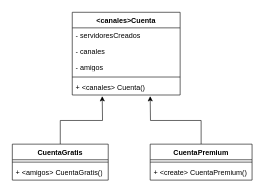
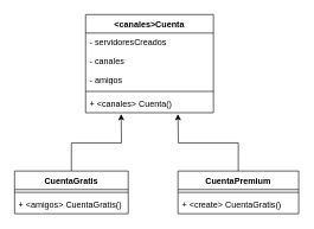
  <mxCell id="0" />
  <mxCell id="1" parent="0" />
  <mxCell id="2" value="&amp;lt;canales&amp;gt;Cuenta" style="swimlane;fontStyle=1;align=center;verticalAlign=top;childLayout=stackLayout;horizontal=1;startSize=26;horizontalStack=0;resizeParent=1;resizeParentMax=0;resizeLast=0;collapsible=1;marginBottom=0;whiteSpace=wrap;html=1;" vertex="1" parent="1"><mxGeometry x="120" y="20" width="180" height="138" as="geometry" /></mxCell>
  <mxCell id="3" value="- servidoresCreados" style="text;strokeColor=none;fillColor=none;align=left;verticalAlign=top;spacingLeft=4;spacingRight=4;overflow=hidden;rotatable=0;points=[[0,0.5],[1,0.5]];portConstraint=eastwest;whiteSpace=wrap;html=1;" vertex="1" parent="2"><mxGeometry y="26" width="180" height="26" as="geometry" /></mxCell>
  <mxCell id="4" value="- canales" style="text;strokeColor=none;fillColor=none;align=left;verticalAlign=top;spacingLeft=4;spacingRight=4;overflow=hidden;rotatable=0;points=[[0,0.5],[1,0.5]];portConstraint=eastwest;whiteSpace=wrap;html=1;" vertex="1" parent="2"><mxGeometry y="52" width="180" height="26" as="geometry" /></mxCell>
  <mxCell id="5" value="- amigos" style="text;strokeColor=none;fillColor=none;align=left;verticalAlign=top;spacingLeft=4;spacingRight=4;overflow=hidden;rotatable=0;points=[[0,0.5],[1,0.5]];portConstraint=eastwest;whiteSpace=wrap;html=1;" vertex="1" parent="2"><mxGeometry y="78" width="180" height="26" as="geometry" /></mxCell>
  <mxCell id="6" value="" style="line;strokeWidth=1;fillColor=none;align=left;verticalAlign=middle;spacingTop=-1;spacingLeft=3;spacingRight=3;rotatable=0;labelPosition=right;points=[];portConstraint=eastwest;strokeColor=inherit;" vertex="1" parent="2"><mxGeometry y="104" width="180" height="8" as="geometry" /></mxCell>
  <mxCell id="7" value="+ &amp;lt;canales&amp;gt; Cuenta()" style="text;strokeColor=none;fillColor=none;align=left;verticalAlign=top;spacingLeft=4;spacingRight=4;overflow=hidden;rotatable=0;points=[[0,0.5],[1,0.5]];portConstraint=eastwest;whiteSpace=wrap;html=1;" vertex="1" parent="2"><mxGeometry y="112" width="180" height="26" as="geometry" /></mxCell>
  <mxCell id="8" style="edgeStyle=orthogonalEdgeStyle;rounded=0;orthogonalLoop=1;jettySize=auto;html=1;" edge="1" parent="1" source="9"><mxGeometry relative="1" as="geometry"><mxPoint x="170" y="160" as="targetPoint" /></mxGeometry></mxCell>
  <mxCell id="9" value="CuentaGratis" style="swimlane;fontStyle=1;align=center;verticalAlign=top;childLayout=stackLayout;horizontal=1;startSize=26;horizontalStack=0;resizeParent=1;resizeParentMax=0;resizeLast=0;collapsible=1;marginBottom=0;whiteSpace=wrap;html=1;" vertex="1" parent="1"><mxGeometry x="20" y="240" width="160" height="60" as="geometry" /></mxCell>
  <mxCell id="10" value="" style="line;strokeWidth=1;fillColor=none;align=left;verticalAlign=middle;spacingTop=-1;spacingLeft=3;spacingRight=3;rotatable=0;labelPosition=right;points=[];portConstraint=eastwest;strokeColor=inherit;" vertex="1" parent="9"><mxGeometry y="26" width="160" height="8" as="geometry" /></mxCell>
  <mxCell id="11" value="+ &amp;lt;amigos&amp;gt; CuentaGratis()" style="text;strokeColor=none;fillColor=none;align=left;verticalAlign=top;spacingLeft=4;spacingRight=4;overflow=hidden;rotatable=0;points=[[0,0.5],[1,0.5]];portConstraint=eastwest;whiteSpace=wrap;html=1;" vertex="1" parent="9"><mxGeometry y="34" width="160" height="26" as="geometry" /></mxCell>
  <mxCell id="12" style="edgeStyle=orthogonalEdgeStyle;rounded=0;orthogonalLoop=1;jettySize=auto;html=1;" edge="1" parent="1" source="13"><mxGeometry relative="1" as="geometry"><mxPoint x="250" y="160" as="targetPoint" /></mxGeometry></mxCell>
  <mxCell id="13" value="CuentaPremium" style="swimlane;fontStyle=1;align=center;verticalAlign=top;childLayout=stackLayout;horizontal=1;startSize=26;horizontalStack=0;resizeParent=1;resizeParentMax=0;resizeLast=0;collapsible=1;marginBottom=0;whiteSpace=wrap;html=1;" vertex="1" parent="1"><mxGeometry x="250" y="240" width="170" height="60" as="geometry" /></mxCell>
  <mxCell id="14" value="" style="line;strokeWidth=1;fillColor=none;align=left;verticalAlign=middle;spacingTop=-1;spacingLeft=3;spacingRight=3;rotatable=0;labelPosition=right;points=[];portConstraint=eastwest;strokeColor=inherit;" vertex="1" parent="13"><mxGeometry y="26" width="170" height="8" as="geometry" /></mxCell>
- <mxCell id="15" value="+ &amp;lt;create&amp;gt; CuentaPremium()" style="text;strokeColor=none;fillColor=none;align=left;verticalAlign=top;spacingLeft=4;spacingRight=4;overflow=hidden;rotatable=0;points=[[0,0.5],[1,0.5]];portConstraint=eastwest;whiteSpace=wrap;html=1;" vertex="1" parent="13"><mxGeometry y="34" width="170" height="26" as="geometry" /></mxCell>
+ <mxCell id="15" value="+ &amp;lt;create&amp;gt; CuentaGratis()" style="text;strokeColor=none;fillColor=none;align=left;verticalAlign=top;spacingLeft=4;spacingRight=4;overflow=hidden;rotatable=0;points=[[0,0.5],[1,0.5]];portConstraint=eastwest;whiteSpace=wrap;html=1;" vertex="1" parent="13"><mxGeometry y="34" width="170" height="26" as="geometry" /></mxCell>
